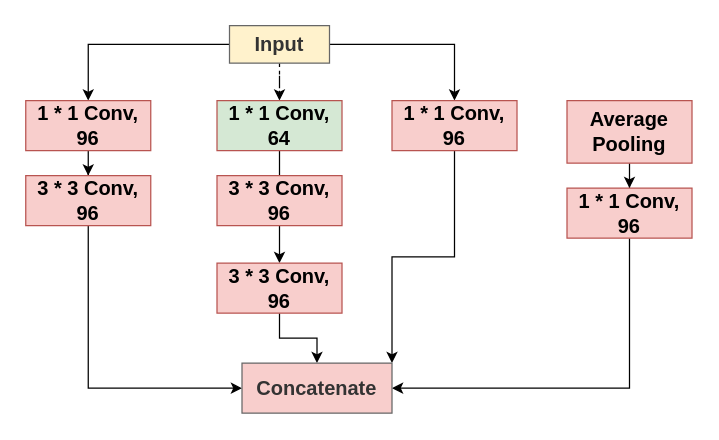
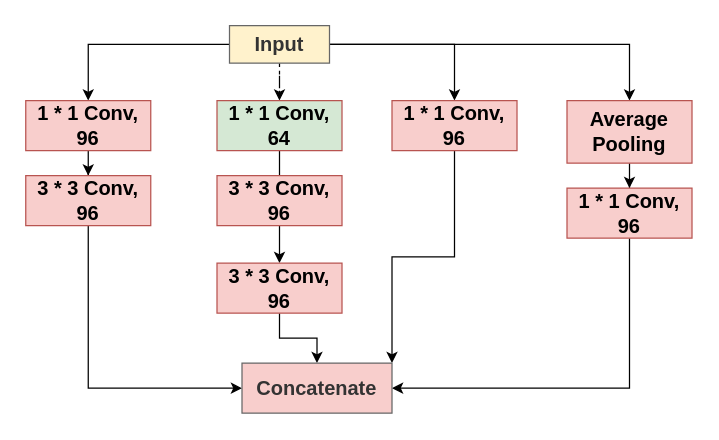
  <mxCell id="0" />
  <mxCell id="1" parent="0" />
  <mxCell id="2" style="edgeStyle=orthogonalEdgeStyle;rounded=0;orthogonalLoop=1;jettySize=auto;html=1;exitX=0;exitY=0.5;exitDx=0;exitDy=0;entryX=0.5;entryY=0;entryDx=0;entryDy=0;" edge="1" parent="1" source="6" target="11"><mxGeometry relative="1" as="geometry" /></mxCell>
  <mxCell id="3" style="edgeStyle=orthogonalEdgeStyle;rounded=0;orthogonalLoop=1;jettySize=auto;html=1;exitX=0.5;exitY=1;exitDx=0;exitDy=0;dashed=1;" edge="1" parent="1" source="6" target="8"><mxGeometry relative="1" as="geometry" /></mxCell>
  <mxCell id="4" style="edgeStyle=orthogonalEdgeStyle;rounded=0;orthogonalLoop=1;jettySize=auto;html=1;exitX=1;exitY=0.5;exitDx=0;exitDy=0;entryX=0.5;entryY=0;entryDx=0;entryDy=0;" edge="1" parent="1" source="6" target="17"><mxGeometry relative="1" as="geometry" /></mxCell>
+ <mxCell id="5" style="edgeStyle=orthogonalEdgeStyle;rounded=0;orthogonalLoop=1;jettySize=auto;html=1;exitX=1;exitY=0.5;exitDx=0;exitDy=0;entryX=0.5;entryY=0;entryDx=0;entryDy=0;" edge="1" parent="1" source="6" target="19"><mxGeometry relative="1" as="geometry" /></mxCell>
  <mxCell id="6" value="&lt;b&gt;&lt;font style=&quot;font-size: 16px;&quot;&gt;Input&lt;/font&gt;&lt;/b&gt;" style="rounded=0;whiteSpace=wrap;html=1;fillColor=#fff2cc;fontColor=#333333;strokeColor=#666666;" vertex="1" parent="1"><mxGeometry x="183" y="20" width="80" height="30" as="geometry" /></mxCell>
  <mxCell id="7" value="" style="edgeStyle=orthogonalEdgeStyle;rounded=0;orthogonalLoop=1;jettySize=auto;html=1;" edge="1" parent="1" source="8" target="15"><mxGeometry relative="1" as="geometry" /></mxCell>
  <mxCell id="8" value="&lt;b&gt;&lt;font style=&quot;font-size: 16px;&quot;&gt;1 * 1 Conv,&lt;/font&gt;&lt;/b&gt;&lt;div&gt;&lt;b&gt;&lt;font style=&quot;font-size: 16px;&quot;&gt;64&lt;/font&gt;&lt;/b&gt;&lt;/div&gt;" style="rounded=0;whiteSpace=wrap;html=1;fillColor=#d5e8d4;strokeColor=#b85450;" vertex="1" parent="1"><mxGeometry x="173" y="80" width="100" height="40" as="geometry" /></mxCell>
  <mxCell id="9" value="&lt;span style=&quot;font-size: 16px;&quot;&gt;&lt;b&gt;3 * 3 Conv, 96&lt;/b&gt;&lt;/span&gt;" style="rounded=0;whiteSpace=wrap;html=1;fillColor=#f8cecc;strokeColor=#b85450;" vertex="1" parent="1"><mxGeometry x="173" y="140" width="100" height="40" as="geometry" /></mxCell>
  <mxCell id="10" value="" style="edgeStyle=orthogonalEdgeStyle;rounded=0;orthogonalLoop=1;jettySize=auto;html=1;" edge="1" parent="1" source="11" target="13"><mxGeometry relative="1" as="geometry" /></mxCell>
  <mxCell id="11" value="&lt;span style=&quot;font-size: 16px;&quot;&gt;&lt;b&gt;1 * 1 Conv, 96&lt;/b&gt;&lt;/span&gt;" style="rounded=0;whiteSpace=wrap;html=1;fillColor=#f8cecc;strokeColor=#b85450;" vertex="1" parent="1"><mxGeometry x="20" y="80" width="100" height="40" as="geometry" /></mxCell>
  <mxCell id="12" style="edgeStyle=orthogonalEdgeStyle;rounded=0;orthogonalLoop=1;jettySize=auto;html=1;exitX=0.5;exitY=1;exitDx=0;exitDy=0;entryX=0;entryY=0.5;entryDx=0;entryDy=0;" edge="1" parent="1" source="13" target="22"><mxGeometry relative="1" as="geometry" /></mxCell>
  <mxCell id="13" value="&lt;span style=&quot;font-size: 16px;&quot;&gt;&lt;b&gt;3 * 3 Conv, 96&lt;/b&gt;&lt;/span&gt;" style="rounded=0;whiteSpace=wrap;html=1;fillColor=#f8cecc;strokeColor=#b85450;" vertex="1" parent="1"><mxGeometry x="20" y="140" width="100" height="40" as="geometry" /></mxCell>
  <mxCell id="14" style="edgeStyle=orthogonalEdgeStyle;rounded=0;orthogonalLoop=1;jettySize=auto;html=1;exitX=0.5;exitY=1;exitDx=0;exitDy=0;entryX=0.5;entryY=0;entryDx=0;entryDy=0;" edge="1" parent="1" source="15" target="22"><mxGeometry relative="1" as="geometry" /></mxCell>
  <mxCell id="15" value="&lt;span style=&quot;font-size: 16px;&quot;&gt;&lt;b&gt;3 * 3 Conv, 96&lt;/b&gt;&lt;/span&gt;" style="rounded=0;whiteSpace=wrap;html=1;fillColor=#f8cecc;strokeColor=#b85450;" vertex="1" parent="1"><mxGeometry x="173" y="210" width="100" height="40" as="geometry" /></mxCell>
  <mxCell id="16" style="edgeStyle=orthogonalEdgeStyle;rounded=0;orthogonalLoop=1;jettySize=auto;html=1;exitX=0.5;exitY=1;exitDx=0;exitDy=0;entryX=1;entryY=0;entryDx=0;entryDy=0;" edge="1" parent="1" source="17" target="22"><mxGeometry relative="1" as="geometry" /></mxCell>
  <mxCell id="17" value="&lt;b&gt;&lt;font style=&quot;font-size: 16px;&quot;&gt;1 * 1 Conv,&lt;/font&gt;&lt;/b&gt;&lt;div&gt;&lt;span style=&quot;font-size: 16px;&quot;&gt;&lt;b&gt;96&lt;/b&gt;&lt;/span&gt;&lt;/div&gt;" style="rounded=0;whiteSpace=wrap;html=1;fillColor=#f8cecc;strokeColor=#b85450;" vertex="1" parent="1"><mxGeometry x="313" y="80" width="100" height="40" as="geometry" /></mxCell>
  <mxCell id="18" value="" style="edgeStyle=orthogonalEdgeStyle;rounded=0;orthogonalLoop=1;jettySize=auto;html=1;" edge="1" parent="1" source="19" target="21"><mxGeometry relative="1" as="geometry" /></mxCell>
  <mxCell id="19" value="&lt;span style=&quot;font-size: 16px;&quot;&gt;&lt;b&gt;Average Pooling&lt;/b&gt;&lt;/span&gt;" style="rounded=0;whiteSpace=wrap;html=1;fillColor=#f8cecc;strokeColor=#b85450;" vertex="1" parent="1"><mxGeometry x="453" y="80" width="100" height="50" as="geometry" /></mxCell>
  <mxCell id="20" style="edgeStyle=orthogonalEdgeStyle;rounded=0;orthogonalLoop=1;jettySize=auto;html=1;exitX=0.5;exitY=1;exitDx=0;exitDy=0;entryX=1;entryY=0.5;entryDx=0;entryDy=0;" edge="1" parent="1" source="21" target="22"><mxGeometry relative="1" as="geometry" /></mxCell>
  <mxCell id="21" value="&lt;b&gt;&lt;font style=&quot;font-size: 16px;&quot;&gt;1 * 1 Conv,&lt;/font&gt;&lt;/b&gt;&lt;div&gt;&lt;span style=&quot;font-size: 16px;&quot;&gt;&lt;b&gt;96&lt;/b&gt;&lt;/span&gt;&lt;/div&gt;" style="rounded=0;whiteSpace=wrap;html=1;fillColor=#f8cecc;strokeColor=#b85450;" vertex="1" parent="1"><mxGeometry x="453" y="150" width="100" height="40" as="geometry" /></mxCell>
  <mxCell id="22" value="&lt;b&gt;&lt;font style=&quot;font-size: 16px;&quot;&gt;Concatenate&lt;/font&gt;&lt;/b&gt;" style="rounded=0;whiteSpace=wrap;html=1;fillColor=#f8cecc;fontColor=#333333;strokeColor=#666666;" vertex="1" parent="1"><mxGeometry x="193" y="290" width="120" height="40" as="geometry" /></mxCell>
